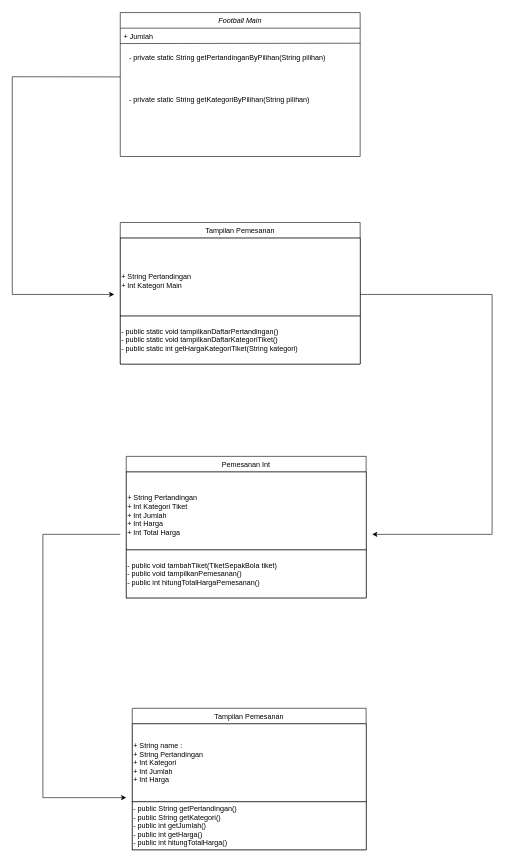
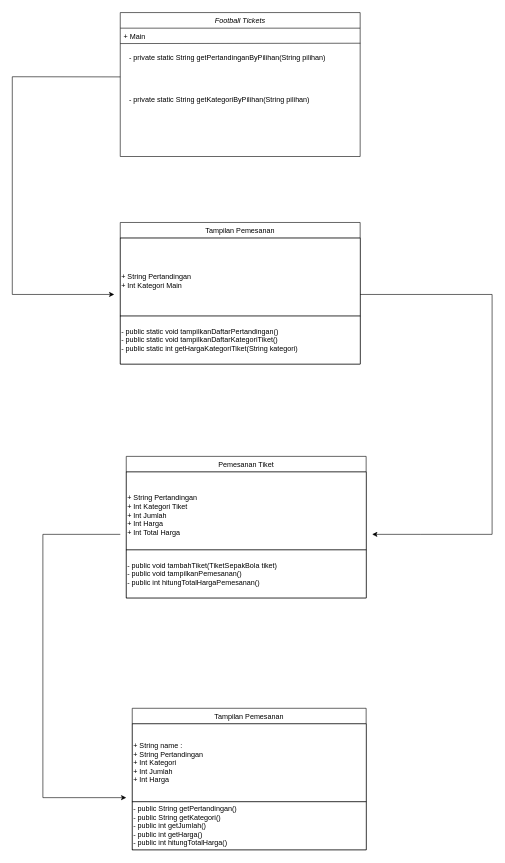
  <mxCell id="0" />
  <mxCell id="1" parent="0" />
- <mxCell id="2" value="Football Main" style="swimlane;fontStyle=2;align=center;verticalAlign=top;childLayout=stackLayout;horizontal=1;startSize=26;horizontalStack=0;resizeParent=1;resizeLast=0;collapsible=1;marginBottom=0;rounded=0;shadow=0;strokeWidth=1;" parent="1" vertex="1"><mxGeometry x="200" y="20" width="400" height="240" as="geometry"><mxRectangle x="230" y="140" width="160" height="26" as="alternateBounds" /></mxGeometry></mxCell>
- <mxCell id="3" value="+ Jumlah" style="text;align=left;verticalAlign=top;spacingLeft=4;spacingRight=4;overflow=hidden;rotatable=0;points=[[0,0.5],[1,0.5]];portConstraint=eastwest;" parent="2" vertex="1"><mxGeometry y="26" width="400" height="26" as="geometry" /></mxCell>
+ <mxCell id="2" value="Football Tickets" style="swimlane;fontStyle=2;align=center;verticalAlign=top;childLayout=stackLayout;horizontal=1;startSize=26;horizontalStack=0;resizeParent=1;resizeLast=0;collapsible=1;marginBottom=0;rounded=0;shadow=0;strokeWidth=1;" parent="1" vertex="1"><mxGeometry x="200" y="20" width="400" height="240" as="geometry"><mxRectangle x="230" y="140" width="160" height="26" as="alternateBounds" /></mxGeometry></mxCell>
+ <mxCell id="3" value="+ Main" style="text;align=left;verticalAlign=top;spacingLeft=4;spacingRight=4;overflow=hidden;rotatable=0;points=[[0,0.5],[1,0.5]];portConstraint=eastwest;" parent="2" vertex="1"><mxGeometry y="26" width="400" height="26" as="geometry" /></mxCell>
  <mxCell id="4" value="" style="endArrow=none;html=1;rounded=0;exitX=0.008;exitY=1.111;exitDx=0;exitDy=0;exitPerimeter=0;entryX=1.001;entryY=0.966;entryDx=0;entryDy=0;entryPerimeter=0;" edge="1" parent="2" target="3"><mxGeometry width="50" height="50" relative="1" as="geometry"><mxPoint x="8.527e-14" y="51.666" as="sourcePoint" /><mxPoint x="160" y="51.78" as="targetPoint" /></mxGeometry></mxCell>
  <mxCell id="5" value="- private static String getPertandinganByPilihan(String pilihan)&#10;&#10;&#10;&#10;&#10;- private static String getKategoriByPilihan(String pilihan)&#10;&#10;&#10;&#10;&#10;&#10;&#10;" style="text;align=left;verticalAlign=top;spacingLeft=4;spacingRight=4;overflow=hidden;rotatable=0;points=[[0,0.5],[1,0.5]];portConstraint=eastwest;rounded=0;shadow=0;html=0;spacing=11;" parent="2" vertex="1"><mxGeometry y="52" width="400" height="188" as="geometry" /></mxCell>
- <mxCell id="6" value="Pemesanan Int" style="swimlane;fontStyle=0;align=center;verticalAlign=top;childLayout=stackLayout;horizontal=1;startSize=26;horizontalStack=0;resizeParent=1;resizeLast=0;collapsible=1;marginBottom=0;rounded=0;shadow=0;strokeWidth=1;" parent="1" vertex="1"><mxGeometry x="210" y="760" width="400" height="236" as="geometry"><mxRectangle x="550" y="140" width="160" height="26" as="alternateBounds" /></mxGeometry></mxCell>
+ <mxCell id="6" value="Pemesanan Tiket" style="swimlane;fontStyle=0;align=center;verticalAlign=top;childLayout=stackLayout;horizontal=1;startSize=26;horizontalStack=0;resizeParent=1;resizeLast=0;collapsible=1;marginBottom=0;rounded=0;shadow=0;strokeWidth=1;" parent="1" vertex="1"><mxGeometry x="210" y="760" width="400" height="236" as="geometry"><mxRectangle x="550" y="140" width="160" height="26" as="alternateBounds" /></mxGeometry></mxCell>
  <mxCell id="7" value="&lt;br style=&quot;border-color: var(--border-color);&quot;&gt;&lt;span style=&quot;border-color: var(--border-color);&quot;&gt;+ String&amp;nbsp;Pertandingan&lt;/span&gt;&lt;br style=&quot;border-color: var(--border-color);&quot;&gt;&lt;span style=&quot;border-color: var(--border-color);&quot;&gt;+ Int Kategori Tiket&lt;/span&gt;&lt;br style=&quot;border-color: var(--border-color);&quot;&gt;&lt;span style=&quot;border-color: var(--border-color);&quot;&gt;+ Int&amp;nbsp;Jumlah&lt;/span&gt;&lt;br style=&quot;border-color: var(--border-color);&quot;&gt;&lt;span style=&quot;border-color: var(--border-color);&quot;&gt;+ Int&amp;nbsp;Harga&lt;/span&gt;&lt;br style=&quot;border-color: var(--border-color);&quot;&gt;&lt;div style=&quot;&quot;&gt;&lt;span style=&quot;background-color: initial;&quot;&gt;+ Int Total Harga&lt;/span&gt;&lt;/div&gt;" style="rounded=0;whiteSpace=wrap;html=1;align=left;" vertex="1" parent="6"><mxGeometry y="26" width="400" height="130" as="geometry" /></mxCell>
  <mxCell id="8" value="- public void tambahTiket(TiketSepakBola tiket)&lt;br style=&quot;border-color: var(--border-color); padding: 0px; margin: 0px;&quot;&gt;&lt;span style=&quot;border-color: var(--border-color);&quot;&gt;-&amp;nbsp;public void tampilkanPemesanan()&lt;/span&gt;&lt;br style=&quot;border-color: var(--border-color); padding: 0px; margin: 0px;&quot;&gt;&lt;span style=&quot;border-color: var(--border-color);&quot;&gt;-&amp;nbsp;public int hitungTotalHargaPemesanan()&lt;/span&gt;" style="rounded=0;whiteSpace=wrap;html=1;align=left;" vertex="1" parent="6"><mxGeometry y="156" width="400" height="80" as="geometry" /></mxCell>
  <mxCell id="9" value="" style="rounded=0;whiteSpace=wrap;html=1;" vertex="1" parent="6"><mxGeometry y="236" width="400" as="geometry" /></mxCell>
  <mxCell id="10" value="Tampilan Pemesanan" style="swimlane;fontStyle=0;align=center;verticalAlign=top;childLayout=stackLayout;horizontal=1;startSize=26;horizontalStack=0;resizeParent=1;resizeLast=0;collapsible=1;marginBottom=0;rounded=0;shadow=0;strokeWidth=1;" vertex="1" parent="1"><mxGeometry x="200" y="370" width="400" height="236" as="geometry"><mxRectangle x="550" y="140" width="160" height="26" as="alternateBounds" /></mxGeometry></mxCell>
  <mxCell id="11" value="&lt;br style=&quot;border-color: var(--border-color);&quot;&gt;&lt;span style=&quot;border-color: var(--border-color);&quot;&gt;+ String&amp;nbsp;Pertandingan&lt;/span&gt;&lt;br style=&quot;border-color: var(--border-color);&quot;&gt;&lt;span style=&quot;border-color: var(--border-color);&quot;&gt;+ Int Kategori Main&lt;/span&gt;" style="rounded=0;whiteSpace=wrap;html=1;align=left;" vertex="1" parent="10"><mxGeometry y="26" width="400" height="130" as="geometry" /></mxCell>
  <mxCell id="12" value="-&amp;nbsp;public static void tampilkanDaftarPertandingan()&lt;br style=&quot;border-color: var(--border-color); padding: 0px; margin: 0px;&quot;&gt;&lt;span style=&quot;&quot;&gt;-&amp;nbsp;public static void tampilkanDaftarKategoriTiket()&lt;/span&gt;&lt;br style=&quot;border-color: var(--border-color); padding: 0px; margin: 0px;&quot;&gt;&lt;span style=&quot;&quot;&gt;- public static int getHargaKategoriTiket(String kategori)&lt;/span&gt;" style="rounded=0;whiteSpace=wrap;html=1;align=left;" vertex="1" parent="10"><mxGeometry y="156" width="400" height="80" as="geometry" /></mxCell>
  <mxCell id="13" value="" style="rounded=0;whiteSpace=wrap;html=1;" vertex="1" parent="10"><mxGeometry y="236" width="400" as="geometry" /></mxCell>
  <mxCell id="14" value="Tampilan Pemesanan" style="swimlane;fontStyle=0;align=center;verticalAlign=top;childLayout=stackLayout;horizontal=1;startSize=26;horizontalStack=0;resizeParent=1;resizeLast=0;collapsible=1;marginBottom=0;rounded=0;shadow=0;strokeWidth=1;" vertex="1" parent="1"><mxGeometry x="220" y="1180" width="390" height="236" as="geometry"><mxRectangle x="550" y="140" width="160" height="26" as="alternateBounds" /></mxGeometry></mxCell>
  <mxCell id="15" value="+ String name :&lt;br style=&quot;border-color: var(--border-color);&quot;&gt;+ String&amp;nbsp;Pertandingan&lt;br style=&quot;border-color: var(--border-color);&quot;&gt;&lt;span style=&quot;border-color: var(--border-color);&quot;&gt;+ Int Kategori&lt;/span&gt;&lt;br style=&quot;border-color: var(--border-color);&quot;&gt;&lt;span style=&quot;border-color: var(--border-color);&quot;&gt;+ Int&amp;nbsp;Jumlah&lt;/span&gt;&lt;br style=&quot;border-color: var(--border-color);&quot;&gt;&lt;span style=&quot;border-color: var(--border-color);&quot;&gt;+ Int&amp;nbsp;Harga&lt;/span&gt;" style="rounded=0;whiteSpace=wrap;html=1;align=left;" vertex="1" parent="14"><mxGeometry y="26" width="390" height="130" as="geometry" /></mxCell>
  <mxCell id="16" value="-&amp;nbsp;public String getPertandingan()&lt;br style=&quot;border-color: var(--border-color); padding: 0px; margin: 0px;&quot;&gt;-&amp;nbsp;public String getKategori()&lt;br style=&quot;border-color: var(--border-color); padding: 0px; margin: 0px;&quot;&gt;-&amp;nbsp;public int getJumlah()&lt;br style=&quot;border-color: var(--border-color); padding: 0px; margin: 0px;&quot;&gt;-&amp;nbsp;public int getHarga()&lt;br style=&quot;border-color: var(--border-color); padding: 0px; margin: 0px;&quot;&gt;-&amp;nbsp;public int hitungTotalHarga()" style="rounded=0;whiteSpace=wrap;html=1;align=left;" vertex="1" parent="14"><mxGeometry y="156" width="390" height="80" as="geometry" /></mxCell>
  <mxCell id="17" value="" style="rounded=0;whiteSpace=wrap;html=1;" vertex="1" parent="14"><mxGeometry y="236" width="390" as="geometry" /></mxCell>
  <mxCell id="18" value="" style="endArrow=classic;html=1;rounded=0;exitX=-0.007;exitY=0.294;exitDx=0;exitDy=0;exitPerimeter=0;" edge="1" parent="1"><mxGeometry width="50" height="50" relative="1" as="geometry"><mxPoint x="200" y="127.272" as="sourcePoint" /><mxPoint x="190" y="490" as="targetPoint" /><Array as="points"><mxPoint x="20" y="127" /><mxPoint x="20" y="490" /></Array></mxGeometry></mxCell>
  <mxCell id="19" value="" style="endArrow=classic;html=1;rounded=0;" edge="1" parent="1"><mxGeometry width="50" height="50" relative="1" as="geometry"><mxPoint x="600" y="490" as="sourcePoint" /><mxPoint x="620" y="890" as="targetPoint" /><Array as="points"><mxPoint x="820" y="490" /><mxPoint x="820" y="890" /><mxPoint x="700" y="890" /></Array></mxGeometry></mxCell>
  <mxCell id="20" value="" style="endArrow=classic;html=1;rounded=0;" edge="1" parent="1"><mxGeometry width="50" height="50" relative="1" as="geometry"><mxPoint x="200" y="890" as="sourcePoint" /><mxPoint x="210" y="1329" as="targetPoint" /><Array as="points"><mxPoint x="71" y="890" /><mxPoint x="71" y="1329" /></Array></mxGeometry></mxCell>
